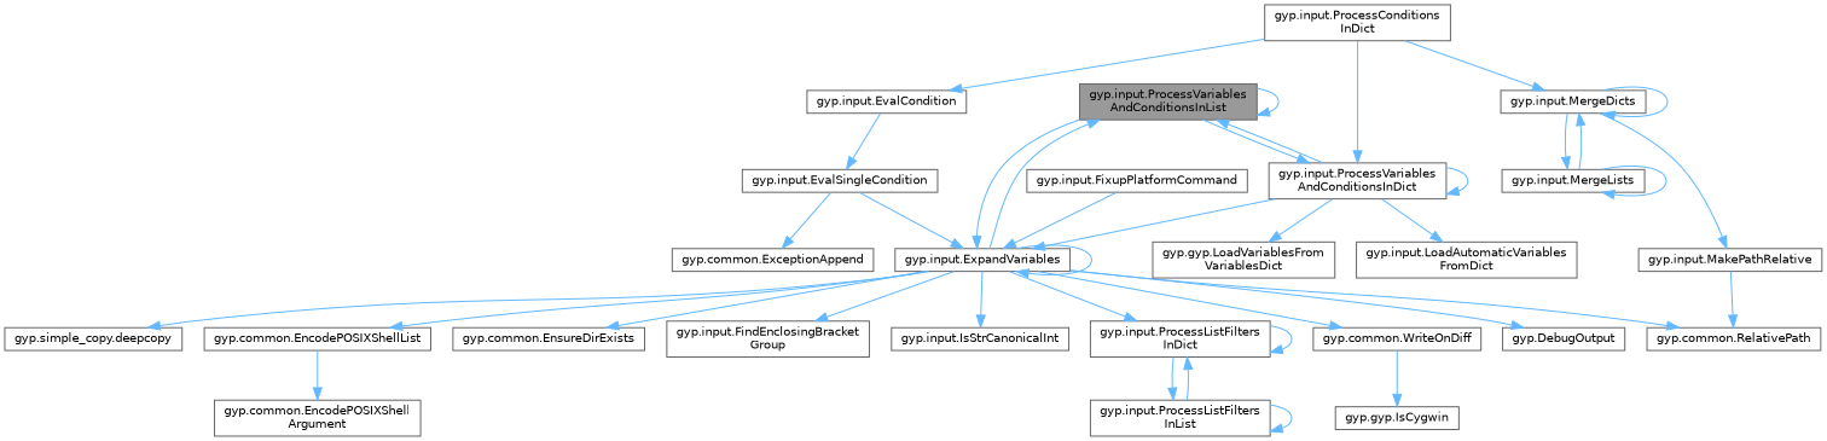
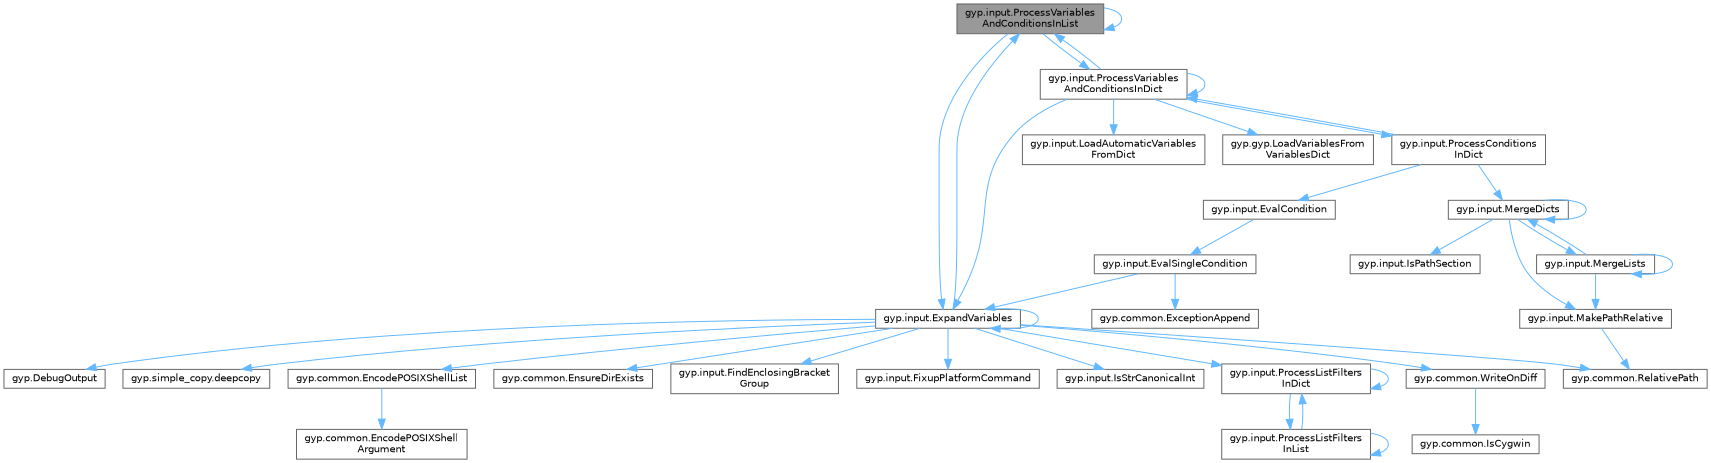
  digraph {
    rankdir=TB
    node [color=grey40 fillcolor=white fontname=Helvetica fontsize=10 shape=box style=filled]
    edge [color=steelblue1 fontname=Helvetica fontsize=10 labelfontname=Helvetica labelfontsize=10 style=solid]
    n1 [color=gray40 fillcolor=grey60 fontcolor=black height=0.2 label="gyp.input.ProcessVariables\lAndConditionsInList" width=0.4]
    n2 [height=0.2 label="gyp.input.ExpandVariables" width=0.4]
    n3 [height=0.2 label="gyp.input.ProcessVariables\lAndConditionsInDict" width=0.4]
    n4 [height=0.2 label="gyp.DebugOutput" width=0.4]
    n5 [height=0.2 label="gyp.simple_copy.deepcopy" width=0.4]
    n6 [height=0.2 label="gyp.common.EncodePOSIXShellList" width=0.4]
    n7 [height=0.2 label="gyp.common.EnsureDirExists" width=0.4]
    n8 [height=0.2 label="gyp.input.FindEnclosingBracket\lGroup" width=0.4]
    n9 [height=0.2 label="gyp.input.FixupPlatformCommand" width=0.4]
    n10 [height=0.2 label="gyp.input.IsStrCanonicalInt" width=0.4]
    n11 [height=0.2 label="gyp.input.ProcessListFilters\lInDict" width=0.4]
    n12 [height=0.2 label="gyp.common.RelativePath" width=0.4]
    n13 [height=0.2 label="gyp.common.WriteOnDiff" width=0.4]
    n14 [height=0.2 label="gyp.input.LoadAutomaticVariables\lFromDict" width=0.4]
    n15 [height=0.2 label="gyp.gyp.LoadVariablesFrom\lVariablesDict" width=0.4]
    n16 [height=0.2 label="gyp.input.ProcessConditions\lInDict" width=0.4]
    n17 [height=0.2 label="gyp.common.EncodePOSIXShell\lArgument" width=0.4]
    n18 [height=0.2 label="gyp.input.ProcessListFilters\lInList" width=0.4]
-   n19 [height=0.2 label="gyp.gyp.IsCygwin" width=0.4]
+   n19 [height=0.2 label="gyp.common.IsCygwin" width=0.4]
    n20 [height=0.2 label="gyp.input.EvalCondition" width=0.4]
    n21 [height=0.2 label="gyp.input.MergeDicts" width=0.4]
    n22 [height=0.2 label="gyp.input.EvalSingleCondition" width=0.4]
+   n23 [height=0.2 label="gyp.input.IsPathSection" width=0.4]
    n24 [height=0.2 label="gyp.input.MakePathRelative" width=0.4]
    n25 [height=0.2 label="gyp.input.MergeLists" width=0.4]
    n26 [height=0.2 label="gyp.common.ExceptionAppend" width=0.4]
    n1 -> n1
    n1 -> n2
    n1 -> n3
    n2 -> n1
    n2 -> n2
    n2 -> n4
    n2 -> n5
    n2 -> n6
    n2 -> n7
    n2 -> n8
-   n9 -> n2
+   n2 -> n9
    n2 -> n10
    n2 -> n11
    n2 -> n12
    n2 -> n13
    n3 -> n1
    n3 -> n2
    n3 -> n3
    n3 -> n14
    n3 -> n15
+   n3 -> n16
    n6 -> n17
    n11 -> n11
    n11 -> n18
    n13 -> n19
    n16 -> n3
    n16 -> n20
    n16 -> n21
    n18 -> n11
    n18 -> n18
    n20 -> n22
    n21 -> n21
+   n21 -> n23
    n21 -> n24
    n21 -> n25
    n22 -> n2
    n22 -> n26
    n24 -> n12
    n25 -> n21
+   n25 -> n24
    n25 -> n25
  }
